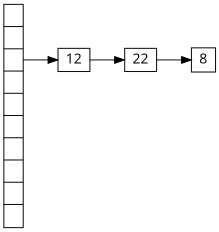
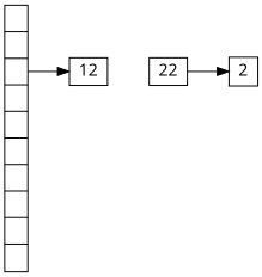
  digraph {
    fontname="Open Sans"
    nodesep=.05
    rankdir=LR
    node [fontname="Open Sans" shape=record]
    edge [fontname="Open Sans"]
    n1 [height=2.5 label="<f1>|<f2>|<f3>|<f4>|<f5>|<f6>|<f7>|<f8>|<f9>|<f10>" width=.1]
    12 [height=.1 width=.1]
    22 [height=.1 width=.1]
-   2 [height=.1 width=.1 label=8]
+   2 [height=.1 width=.1]
    n1 -> 12 [tailport=f3]
-   12 -> 22
    22 -> 2
  }
